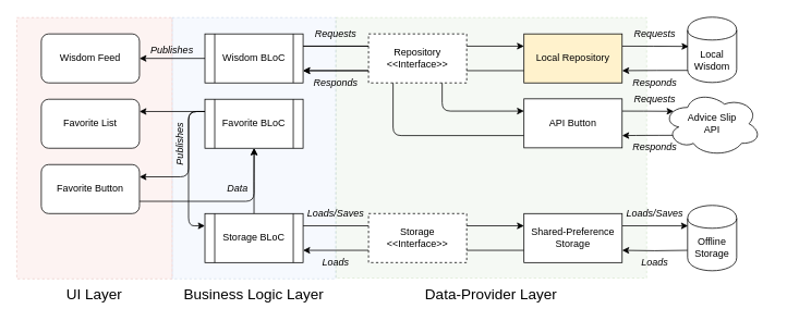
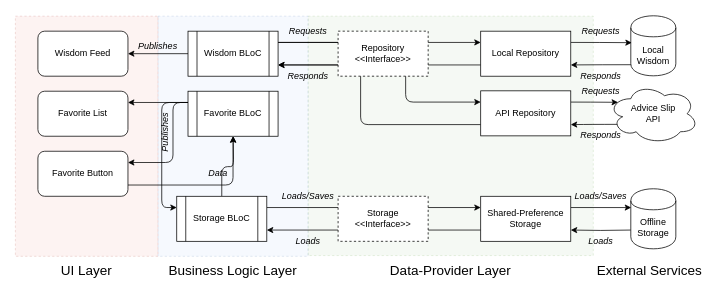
  <mxCell id="0" />
  <mxCell id="1" parent="0" />
  <mxCell id="2" value="" style="rounded=0;whiteSpace=wrap;html=1;dashed=1;fontSize=21;fillColor=#d5e8d4;strokeColor=#82b366;opacity=25;" vertex="1" parent="1"><mxGeometry x="410" width="380" height="319" as="geometry" y="21" /></mxCell>
  <mxCell id="3" value="" style="rounded=0;whiteSpace=wrap;html=1;dashed=1;fontSize=21;fillColor=#dae8fc;strokeColor=#6c8ebf;opacity=25;" vertex="1" parent="1"><mxGeometry x="210" width="200" height="320" as="geometry" y="21" /></mxCell>
  <mxCell id="4" value="" style="rounded=0;whiteSpace=wrap;html=1;dashed=1;fontSize=21;fillColor=#f8cecc;strokeColor=#b85450;opacity=25;" vertex="1" parent="1"><mxGeometry x="20" width="190" height="320" as="geometry" y="21" /></mxCell>
  <mxCell id="5" value="Wisdom Feed" style="rounded=1;whiteSpace=wrap;html=1;" parent="1" vertex="1"><mxGeometry x="50" y="41" width="120" height="60" as="geometry" /></mxCell>
  <mxCell id="6" value="Favorite List" style="rounded=1;whiteSpace=wrap;html=1;" parent="1" vertex="1"><mxGeometry x="50" y="121" width="120" height="60" as="geometry" /></mxCell>
  <mxCell id="7" style="edgeStyle=orthogonalEdgeStyle;rounded=1;orthogonalLoop=1;jettySize=auto;html=1;exitX=1;exitY=0.75;exitDx=0;exitDy=0;entryX=0.5;entryY=1;entryDx=0;entryDy=0;strokeWidth=1;fontSize=18;" edge="1" parent="1" source="8" target="16"><mxGeometry relative="1" as="geometry" /></mxCell>
  <mxCell id="8" value="Favorite Button" style="rounded=1;whiteSpace=wrap;html=1;" parent="1" vertex="1"><mxGeometry x="50" y="201" width="120" height="60" as="geometry" /></mxCell>
  <mxCell id="9" style="edgeStyle=orthogonalEdgeStyle;rounded=0;orthogonalLoop=1;jettySize=auto;html=1;exitX=0;exitY=0.5;exitDx=0;exitDy=0;entryX=1;entryY=0.5;entryDx=0;entryDy=0;strokeWidth=1;fontSize=18;" edge="1" parent="1" source="12" target="5"><mxGeometry relative="1" as="geometry" /></mxCell>
  <mxCell id="10" style="edgeStyle=orthogonalEdgeStyle;rounded=0;orthogonalLoop=1;jettySize=auto;html=1;exitX=1;exitY=0.25;exitDx=0;exitDy=0;entryX=0;entryY=0.25;entryDx=0;entryDy=0;strokeWidth=1;fontSize=18;" edge="1" parent="1" source="12" target="28"><mxGeometry relative="1" as="geometry" /></mxCell>
  <mxCell id="11" style="edgeStyle=orthogonalEdgeStyle;rounded=1;orthogonalLoop=1;jettySize=auto;html=1;exitX=1;exitY=0.25;exitDx=0;exitDy=0;entryX=0;entryY=0.25;entryDx=0;entryDy=0;strokeWidth=1;fontSize=18;" edge="1" parent="1" source="12" target="31"><mxGeometry relative="1" as="geometry"><Array as="points"><mxPoint x="540" y="56" /><mxPoint x="540" y="135" /></Array></mxGeometry></mxCell>
  <mxCell id="12" value="Wisdom BLoC" style="shape=process;whiteSpace=wrap;html=1;backgroundOutline=1;" parent="1" vertex="1"><mxGeometry x="250" y="41" width="120" height="60" as="geometry" /></mxCell>
  <mxCell id="13" style="edgeStyle=orthogonalEdgeStyle;rounded=1;orthogonalLoop=1;jettySize=auto;html=1;exitX=0;exitY=0.25;exitDx=0;exitDy=0;entryX=1;entryY=0.25;entryDx=0;entryDy=0;strokeWidth=1;fontSize=18;" edge="1" parent="1" source="16" target="6"><mxGeometry relative="1" as="geometry" /></mxCell>
  <mxCell id="14" style="edgeStyle=orthogonalEdgeStyle;rounded=1;orthogonalLoop=1;jettySize=auto;html=1;exitX=0;exitY=0.25;exitDx=0;exitDy=0;entryX=1;entryY=0.25;entryDx=0;entryDy=0;strokeWidth=1;fontSize=18;" edge="1" parent="1" source="16" target="8"><mxGeometry relative="1" as="geometry"><Array as="points"><mxPoint x="230" y="136" /><mxPoint x="230" y="216" /></Array></mxGeometry></mxCell>
  <mxCell id="15" style="edgeStyle=orthogonalEdgeStyle;rounded=1;orthogonalLoop=1;jettySize=auto;html=1;exitX=0;exitY=0.25;exitDx=0;exitDy=0;entryX=0;entryY=0.25;entryDx=0;entryDy=0;strokeWidth=1;fontSize=18;" edge="1" parent="1" source="16" target="25"><mxGeometry relative="1" as="geometry" /></mxCell>
  <mxCell id="16" value="Favorite BLoC" style="shape=process;whiteSpace=wrap;html=1;backgroundOutline=1;" parent="1" vertex="1"><mxGeometry x="250" y="121" width="120" height="60" as="geometry" /></mxCell>
  <mxCell id="17" style="edgeStyle=orthogonalEdgeStyle;orthogonalLoop=1;jettySize=auto;html=1;exitX=0.019;exitY=0.815;exitDx=0;exitDy=0;entryX=1;entryY=0.75;entryDx=0;entryDy=0;strokeWidth=1;fontSize=18;exitPerimeter=0;curved=1;" edge="1" parent="1" source="18" target="28"><mxGeometry relative="1" as="geometry" /></mxCell>
  <mxCell id="18" value="Local&lt;br&gt;Wisdom" style="shape=cylinder;whiteSpace=wrap;html=1;boundedLbl=1;backgroundOutline=1;" parent="1" vertex="1"><mxGeometry x="840" y="20.5" width="60" height="80" as="geometry" /></mxCell>
  <mxCell id="19" style="edgeStyle=orthogonalEdgeStyle;orthogonalLoop=1;jettySize=auto;html=1;exitX=0.098;exitY=0.677;exitDx=0;exitDy=0;exitPerimeter=0;entryX=1;entryY=0.75;entryDx=0;entryDy=0;strokeWidth=1;fontSize=18;curved=1;" edge="1" parent="1" source="20" target="31"><mxGeometry relative="1" as="geometry" /></mxCell>
  <mxCell id="20" value="Advice Slip &lt;br&gt;API" style="ellipse;shape=cloud;whiteSpace=wrap;html=1;" parent="1" vertex="1"><mxGeometry x="810" y="111" width="120" height="80" as="geometry" /></mxCell>
  <mxCell id="21" style="edgeStyle=orthogonalEdgeStyle;rounded=0;orthogonalLoop=1;jettySize=auto;html=1;entryX=1;entryY=0.75;entryDx=0;entryDy=0;strokeWidth=1;fontSize=18;" edge="1" parent="1" target="34"><mxGeometry relative="1" as="geometry"><mxPoint x="840" y="306" as="sourcePoint" /></mxGeometry></mxCell>
  <mxCell id="22" value="Offline&lt;br&gt;Storage" style="shape=cylinder;whiteSpace=wrap;html=1;boundedLbl=1;backgroundOutline=1;" parent="1" vertex="1"><mxGeometry x="840" y="251" width="60" height="80" as="geometry" /></mxCell>
  <mxCell id="23" style="edgeStyle=orthogonalEdgeStyle;rounded=0;orthogonalLoop=1;jettySize=auto;html=1;exitX=1;exitY=0.25;exitDx=0;exitDy=0;entryX=0;entryY=0.25;entryDx=0;entryDy=0;strokeWidth=1;fontSize=18;" edge="1" parent="1" source="25" target="34"><mxGeometry relative="1" as="geometry" /></mxCell>
  <mxCell id="24" style="edgeStyle=orthogonalEdgeStyle;rounded=1;orthogonalLoop=1;jettySize=auto;html=1;exitX=0.5;exitY=0;exitDx=0;exitDy=0;strokeWidth=1;fontSize=18;" edge="1" parent="1" source="25"><mxGeometry relative="1" as="geometry"><mxPoint x="310.207" y="181" as="targetPoint" /></mxGeometry></mxCell>
- <mxCell id="25" value="Storage BLoC" style="shape=process;whiteSpace=wrap;html=1;backgroundOutline=1;" parent="1" vertex="1"><mxGeometry x="250" y="261" width="120" height="60" as="geometry" /></mxCell>
+ <mxCell id="25" value="Storage BLoC" style="shape=process;whiteSpace=wrap;html=1;backgroundOutline=1;" parent="1" vertex="1"><mxGeometry x="235" y="261" width="120" height="60" as="geometry" /></mxCell>
  <mxCell id="26" style="edgeStyle=orthogonalEdgeStyle;rounded=0;orthogonalLoop=1;jettySize=auto;html=1;exitX=0;exitY=0.75;exitDx=0;exitDy=0;entryX=1;entryY=0.75;entryDx=0;entryDy=0;strokeWidth=1;fontSize=18;" edge="1" parent="1" source="28" target="12"><mxGeometry relative="1" as="geometry" /></mxCell>
  <mxCell id="27" style="edgeStyle=orthogonalEdgeStyle;orthogonalLoop=1;jettySize=auto;html=1;exitX=1;exitY=0.25;exitDx=0;exitDy=0;strokeWidth=1;fontSize=18;entryX=0.022;entryY=0.448;entryDx=0;entryDy=0;entryPerimeter=0;curved=1;" edge="1" parent="1" source="28" target="18"><mxGeometry relative="1" as="geometry" /></mxCell>
- <mxCell id="28" value="&lt;font style=&quot;font-size: 12px ; line-height: 100%&quot;&gt;Local Repository&lt;/font&gt;" style="rounded=0;whiteSpace=wrap;html=1;fontSize=12;align=center;fillColor=#fff2cc;" vertex="1" parent="1"><mxGeometry x="640" y="41" width="120" height="60" as="geometry" /></mxCell>
+ <mxCell id="28" value="&lt;font style=&quot;font-size: 12px ; line-height: 100%&quot;&gt;Local Repository&lt;/font&gt;" style="rounded=0;whiteSpace=wrap;html=1;fontSize=12;align=center;" vertex="1" parent="1"><mxGeometry x="640" y="41" width="120" height="60" as="geometry" /></mxCell>
  <mxCell id="29" style="edgeStyle=orthogonalEdgeStyle;rounded=1;orthogonalLoop=1;jettySize=auto;html=1;exitX=0;exitY=0.75;exitDx=0;exitDy=0;entryX=1;entryY=0.75;entryDx=0;entryDy=0;strokeWidth=1;fontSize=18;" edge="1" parent="1" source="31" target="12"><mxGeometry relative="1" as="geometry"><Array as="points"><mxPoint x="480" y="165" /><mxPoint x="480" y="86" /></Array></mxGeometry></mxCell>
  <mxCell id="30" style="edgeStyle=orthogonalEdgeStyle;orthogonalLoop=1;jettySize=auto;html=1;exitX=1;exitY=0.25;exitDx=0;exitDy=0;entryX=0.108;entryY=0.31;entryDx=0;entryDy=0;entryPerimeter=0;strokeWidth=1;fontSize=18;curved=1;" edge="1" parent="1" source="31" target="20"><mxGeometry relative="1" as="geometry" /></mxCell>
- <mxCell id="31" value="&lt;span style=&quot;font-size: 12px ; white-space: normal&quot;&gt;API Button&lt;/span&gt;" style="rounded=0;whiteSpace=wrap;html=1;fontSize=12;align=center;" vertex="1" parent="1"><mxGeometry x="640" y="120.5" width="120" height="60" as="geometry" /></mxCell>
+ <mxCell id="31" value="&lt;span style=&quot;font-size: 12px ; white-space: normal&quot;&gt;API Repository&lt;/span&gt;" style="rounded=0;whiteSpace=wrap;html=1;fontSize=12;align=center;" vertex="1" parent="1"><mxGeometry x="640" y="120.5" width="120" height="60" as="geometry" /></mxCell>
  <mxCell id="32" style="edgeStyle=orthogonalEdgeStyle;rounded=0;orthogonalLoop=1;jettySize=auto;html=1;exitX=0;exitY=0.75;exitDx=0;exitDy=0;entryX=1;entryY=0.75;entryDx=0;entryDy=0;strokeWidth=1;fontSize=18;" edge="1" parent="1" source="34" target="25"><mxGeometry relative="1" as="geometry" /></mxCell>
  <mxCell id="33" style="edgeStyle=orthogonalEdgeStyle;rounded=0;orthogonalLoop=1;jettySize=auto;html=1;exitX=1;exitY=0.25;exitDx=0;exitDy=0;entryX=0.008;entryY=0.313;entryDx=0;entryDy=0;strokeWidth=1;fontSize=18;entryPerimeter=0;" edge="1" parent="1" source="34" target="22"><mxGeometry relative="1" as="geometry" /></mxCell>
  <mxCell id="34" value="Shared-Preference Storage" style="rounded=0;fontSize=12;spacing=0;whiteSpace=wrap;html=1;verticalAlign=middle;" vertex="1" parent="1"><mxGeometry x="640" y="261" width="120" height="60" as="geometry" /></mxCell>
  <mxCell id="35" value="UI Layer" style="text;html=1;strokeColor=none;fillColor=none;align=center;verticalAlign=middle;whiteSpace=wrap;rounded=0;fontSize=18;" vertex="1" parent="1"><mxGeometry x="20" y="351" width="190" height="20" as="geometry" /></mxCell>
  <mxCell id="36" value="Business Logic Layer" style="text;html=1;strokeColor=none;fillColor=none;align=center;verticalAlign=middle;whiteSpace=wrap;rounded=0;fontSize=18;" vertex="1" parent="1"><mxGeometry x="210" y="351" width="200" height="20" as="geometry" /></mxCell>
  <mxCell id="37" value="Data-Provider Layer" style="text;html=1;strokeColor=none;fillColor=none;align=center;verticalAlign=middle;whiteSpace=wrap;rounded=0;fontSize=18;" vertex="1" parent="1"><mxGeometry x="410" y="351" width="380" height="20" as="geometry" /></mxCell>
+ <mxCell id="38" value="External Services" style="text;html=1;strokeColor=none;fillColor=none;align=center;verticalAlign=middle;whiteSpace=wrap;rounded=0;fontSize=18;" vertex="1" parent="1"><mxGeometry x="790" y="351" width="150" height="20" as="geometry" /></mxCell>
  <mxCell id="39" value="&lt;span style=&quot;white-space: normal&quot;&gt;Repository&lt;/span&gt;&lt;br style=&quot;white-space: normal&quot;&gt;&lt;span style=&quot;white-space: normal&quot;&gt;&amp;lt;&amp;lt;Interface&amp;gt;&amp;gt;&lt;/span&gt;" style="rounded=0;whiteSpace=wrap;html=1;dashed=1;" parent="1" vertex="1"><mxGeometry x="450" y="41" width="120" height="60" as="geometry" /></mxCell>
  <mxCell id="40" value="&lt;span style=&quot;white-space: normal&quot;&gt;Storage&lt;br&gt;&amp;lt;&amp;lt;Interface&amp;gt;&amp;gt;&lt;/span&gt;" style="rounded=0;whiteSpace=wrap;html=1;dashed=1;" parent="1" vertex="1"><mxGeometry x="450" y="261" width="120" height="60" as="geometry" /></mxCell>
  <mxCell id="41" value="&lt;i&gt;Publishes&lt;/i&gt;" style="text;html=1;strokeColor=none;fillColor=none;align=center;verticalAlign=middle;whiteSpace=wrap;rounded=0;fontSize=12;" vertex="1" parent="1"><mxGeometry x="170" y="51" width="80" height="20" as="geometry" /></mxCell>
  <mxCell id="42" value="&lt;i&gt;Publishes&lt;/i&gt;" style="text;html=1;strokeColor=none;fillColor=none;align=center;verticalAlign=middle;whiteSpace=wrap;rounded=0;fontSize=12;rotation=-90;" vertex="1" parent="1"><mxGeometry x="185" y="166" width="70" height="20" as="geometry" /></mxCell>
  <mxCell id="43" value="&lt;i&gt;Data&lt;/i&gt;" style="text;html=1;strokeColor=none;fillColor=none;align=center;verticalAlign=middle;whiteSpace=wrap;rounded=0;fontSize=12;" vertex="1" parent="1"><mxGeometry x="270" y="221" width="40" height="20" as="geometry" /></mxCell>
  <mxCell id="44" value="&lt;i&gt;Requests&lt;/i&gt;" style="text;html=1;strokeColor=none;fillColor=none;align=center;verticalAlign=middle;whiteSpace=wrap;rounded=0;fontSize=12;" vertex="1" parent="1"><mxGeometry x="370" y="31" width="80" height="20" as="geometry" /></mxCell>
  <mxCell id="45" value="&lt;i&gt;Requests&lt;/i&gt;" style="text;html=1;strokeColor=none;fillColor=none;align=center;verticalAlign=middle;whiteSpace=wrap;rounded=0;fontSize=12;" vertex="1" parent="1"><mxGeometry x="760" y="31" width="80" height="20" as="geometry" /></mxCell>
  <mxCell id="46" value="&lt;i&gt;Requests&lt;/i&gt;" style="text;html=1;strokeColor=none;fillColor=none;align=center;verticalAlign=middle;whiteSpace=wrap;rounded=0;fontSize=12;" vertex="1" parent="1"><mxGeometry x="760" y="111" width="80" height="20" as="geometry" /></mxCell>
  <mxCell id="47" value="&lt;i&gt;Responds&lt;br&gt;&lt;/i&gt;" style="text;html=1;strokeColor=none;fillColor=none;align=center;verticalAlign=middle;whiteSpace=wrap;rounded=0;fontSize=12;" vertex="1" parent="1"><mxGeometry x="760" y="91" width="80" height="20" as="geometry" /></mxCell>
  <mxCell id="48" value="&lt;i&gt;Responds&lt;br&gt;&lt;/i&gt;" style="text;html=1;strokeColor=none;fillColor=none;align=center;verticalAlign=middle;whiteSpace=wrap;rounded=0;fontSize=12;" vertex="1" parent="1"><mxGeometry x="760" y="170.37" width="80" height="20" as="geometry" /></mxCell>
  <mxCell id="49" value="&lt;i&gt;Responds&lt;br&gt;&lt;/i&gt;" style="text;html=1;strokeColor=none;fillColor=none;align=center;verticalAlign=middle;whiteSpace=wrap;rounded=0;fontSize=12;" vertex="1" parent="1"><mxGeometry x="370.19" y="91" width="80" height="20" as="geometry" /></mxCell>
  <mxCell id="50" value="&lt;i&gt;Loads/Saves&lt;/i&gt;" style="text;html=1;strokeColor=none;fillColor=none;align=center;verticalAlign=middle;whiteSpace=wrap;rounded=0;fontSize=12;" vertex="1" parent="1"><mxGeometry x="390" y="251" width="40" height="20" as="geometry" /></mxCell>
  <mxCell id="51" value="&lt;i&gt;Loads/Saves&lt;br&gt;&lt;/i&gt;" style="text;html=1;strokeColor=none;fillColor=none;align=center;verticalAlign=middle;whiteSpace=wrap;rounded=0;fontSize=12;" vertex="1" parent="1"><mxGeometry x="780.178" y="251" width="40" height="20" as="geometry" /></mxCell>
  <mxCell id="52" value="&lt;i&gt;Loads&lt;br&gt;&lt;/i&gt;" style="text;html=1;strokeColor=none;fillColor=none;align=center;verticalAlign=middle;whiteSpace=wrap;rounded=0;fontSize=12;" vertex="1" parent="1"><mxGeometry x="390" y="311" width="40" height="20" as="geometry" /></mxCell>
  <mxCell id="53" value="&lt;i&gt;Loads&lt;br&gt;&lt;/i&gt;" style="text;html=1;strokeColor=none;fillColor=none;align=center;verticalAlign=middle;whiteSpace=wrap;rounded=0;fontSize=12;" vertex="1" parent="1"><mxGeometry x="780.167" y="311" width="40" height="20" as="geometry" /></mxCell>
